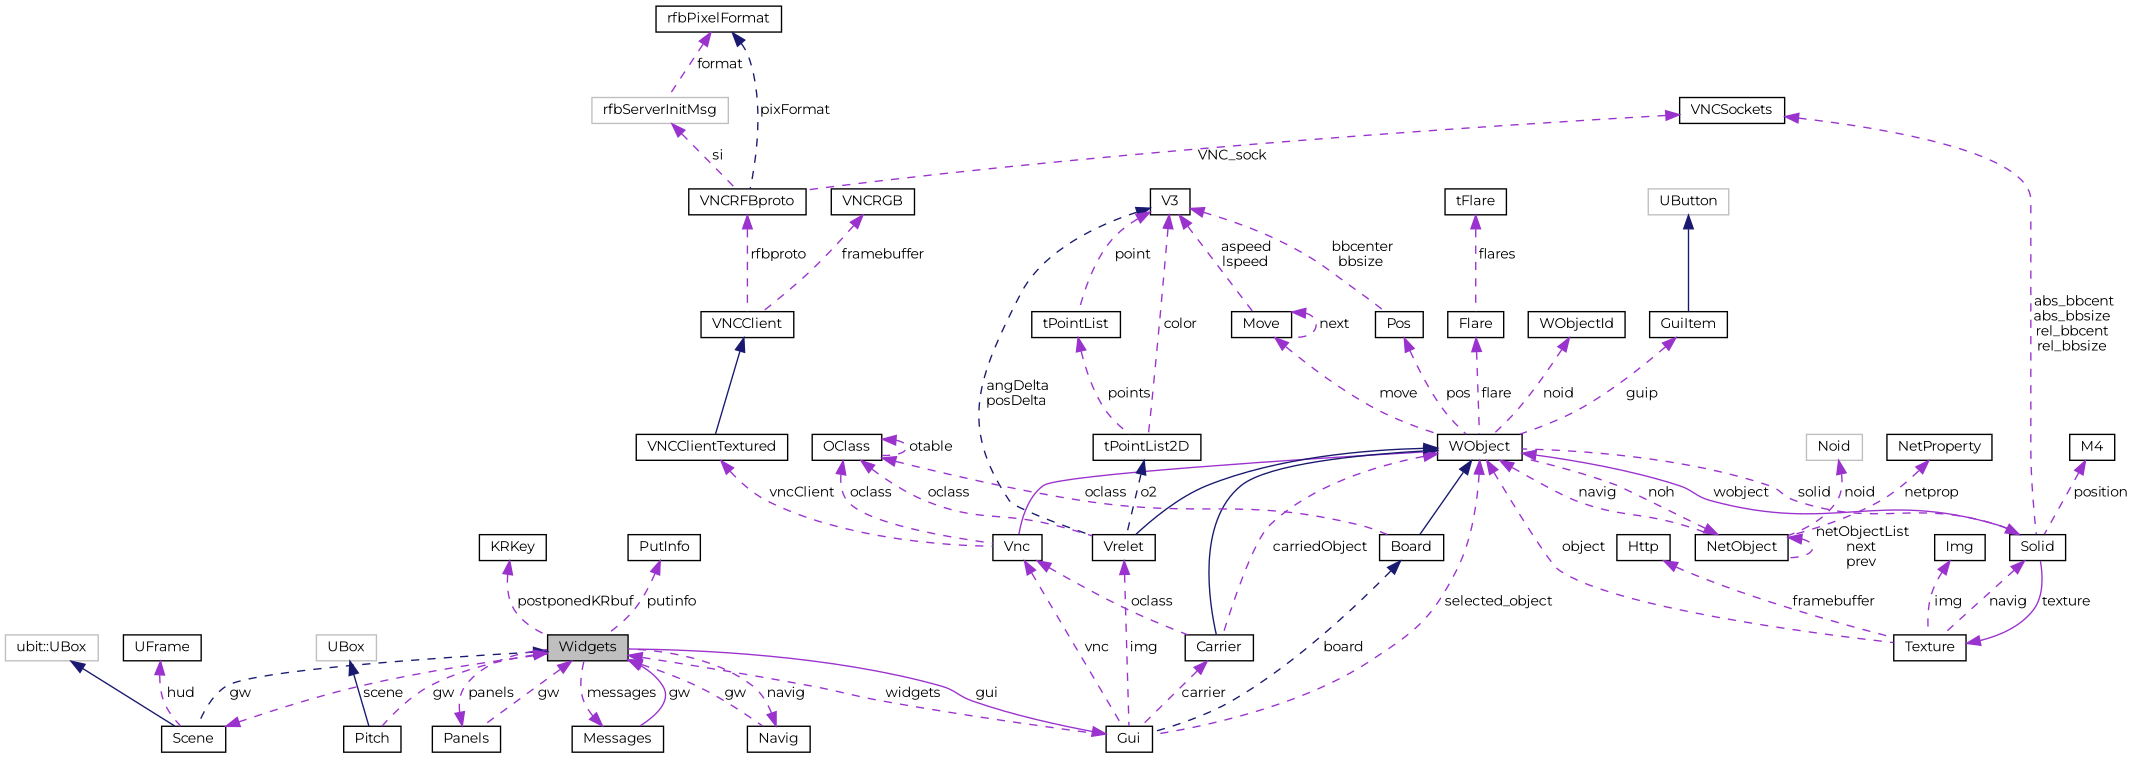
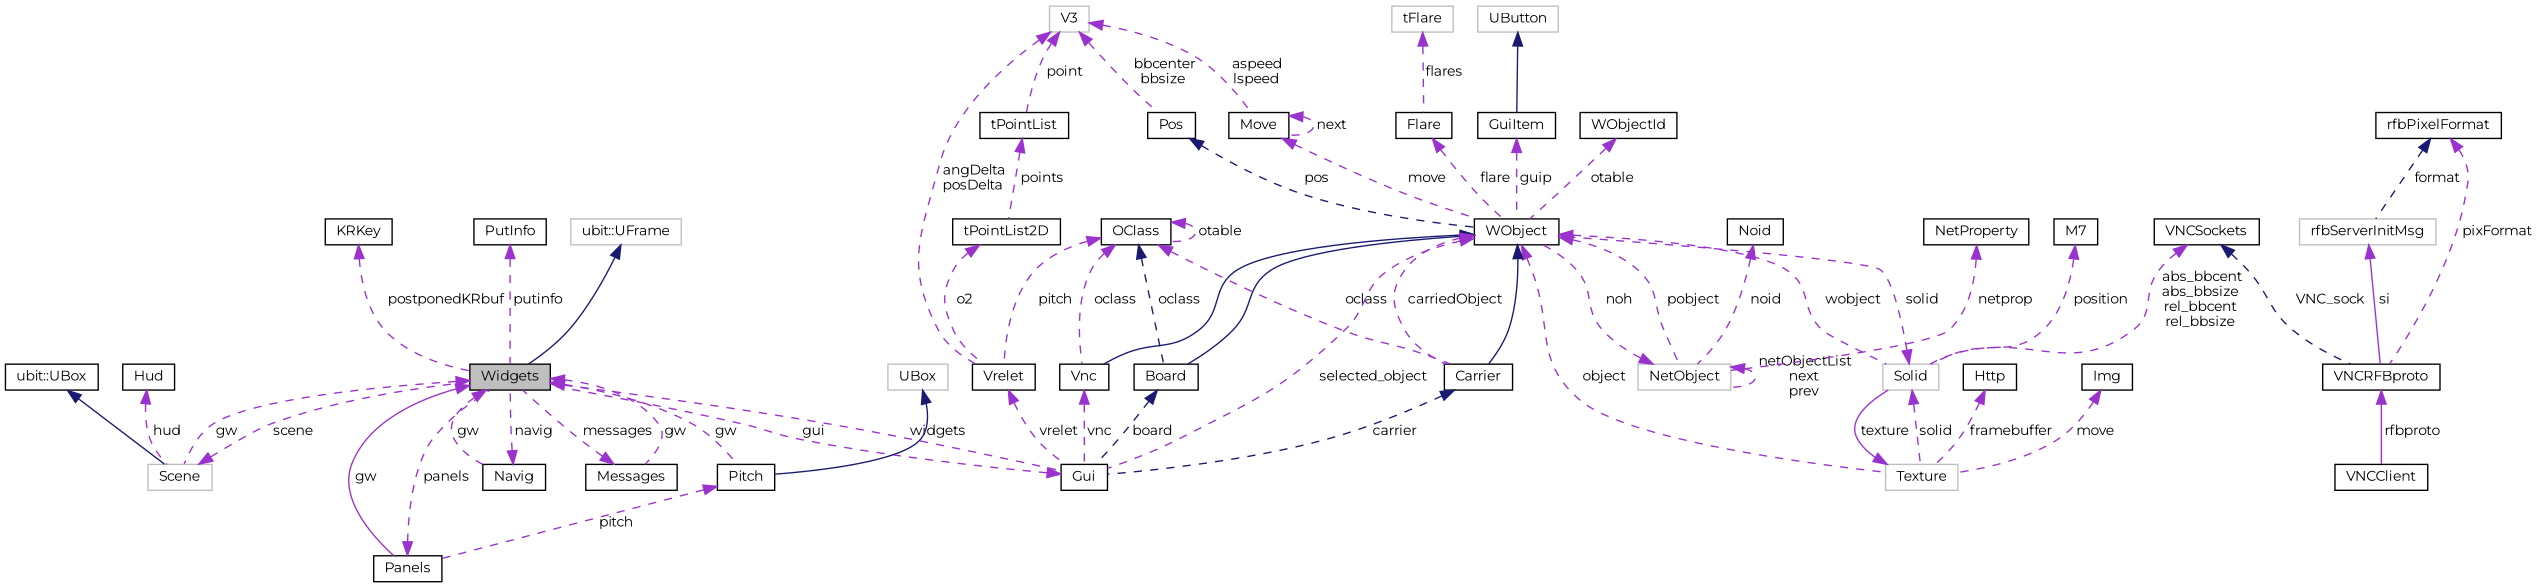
  digraph {
    fontname=Montserrat
    node [color=black fontname=Montserrat fontsize=10 shape=record]
    edge [color=darkorchid3 dir=back fontname=Montserrat fontsize=10 labelfontname=FreeSans labelfontsize=10 style=dashed]
    n1 [fillcolor=grey75 fontcolor=black height=0.2 label=Widgets style=filled width=0.4]
    n2 [height=0.2 label=Messages width=0.4]
-   n3 [height=0.2 label=Scene width=0.4]
+   n3 [color=grey75 height=0.2 label=Scene width=0.4]
    n4 [height=0.2 label=Gui width=0.4]
    n5 [height=0.2 label=Navig width=0.4]
    n6 [height=0.2 label=Panels width=0.4]
    n7 [height=0.2 label=Pitch width=0.4]
+   n8 [color=grey75 height=0.2 label="ubit::UFrame" width=0.4]
    n9 [height=0.2 label=KRKey width=0.4]
-   n10 [color=grey75 height=0.2 label="ubit::UBox" width=0.4]
-   n11 [height=0.2 label=UFrame width=0.4]
+   n10 [height=0.2 label="ubit::UBox" width=0.4]
+   n11 [height=0.2 label=Hud width=0.4]
    n12 [height=0.2 label=Board width=0.4]
    n13 [height=0.2 label=WObject width=0.4]
-   n14 [height=0.2 label=NetObject width=0.4]
-   n15 [height=0.2 label=Solid width=0.4]
-   n16 [height=0.2 label=Texture width=0.4]
+   n14 [color=grey75 height=0.2 label=NetObject width=0.4]
+   n15 [color=grey75 height=0.2 label=Solid width=0.4]
+   n16 [color=grey75 height=0.2 label=Texture width=0.4]
    n17 [height=0.2 label=Vnc width=0.4]
    n18 [height=0.2 label=Carrier width=0.4]
    n19 [height=0.2 label=Vrelet width=0.4]
    n20 [height=0.2 label=Move width=0.4]
-   n21 [height=0.2 label=V3 width=0.4]
+   n21 [color=grey75 height=0.2 label=V3 width=0.4]
    n22 [height=0.2 label=Pos width=0.4]
    n23 [height=0.2 label=tPointList2D width=0.4]
    n24 [height=0.2 label=tPointList width=0.4]
    n25 [height=0.2 label=WObjectId width=0.4]
    n26 [height=0.2 label=NetProperty width=0.4]
-   n27 [color=grey75 height=0.2 label=Noid width=0.4]
+   n27 [height=0.2 label=Noid width=0.4]
    n28 [height=0.2 label=Http width=0.4]
    n29 [height=0.2 label=Img width=0.4]
-   n30 [height=0.2 label=M4 width=0.4]
+   n30 [height=0.2 label=M7 width=0.4]
    n31 [height=0.2 label=GuiItem width=0.4]
    n32 [color=grey75 height=0.2 label=UButton width=0.4]
    n33 [height=0.2 label=Flare width=0.4]
-   n34 [height=0.2 label=tFlare width=0.4]
+   n34 [color=grey75 height=0.2 label=tFlare width=0.4]
    n35 [height=0.2 label=OClass width=0.4]
-   n36 [height=0.2 label=VNCClientTextured width=0.4]
    n37 [height=0.2 label=VNCClient width=0.4]
-   n38 [height=0.2 label=VNCRGB width=0.4]
    n39 [height=0.2 label=VNCRFBproto width=0.4]
    n40 [color=grey75 height=0.2 label=rfbServerInitMsg width=0.4]
    n41 [height=0.2 label=rfbPixelFormat width=0.4]
    n42 [height=0.2 label=VNCSockets width=0.4]
    n43 [height=0.2 label=PutInfo width=0.4]
    n44 [color=grey75 height=0.2 label=UBox width=0.4]
-   n1 -> n2 [label=" gw" style=solid]
-   n1 -> n3 [color=midnightblue label=" gw"]
+   n1 -> n2 [label=" gw"]
+   n1 -> n3 [label=" gw"]
    n1 -> n4 [label=" widgets"]
    n1 -> n5 [label=" gw"]
-   n1 -> n6 [label=" gw"]
+   n1 -> n6 [label=" gw" style=solid]
    n1 -> n7 [label=" gw"]
    n2 -> n1 [label=" messages"]
    n3 -> n1 [label=" scene"]
-   n4 -> n1 [label=" gui" style=solid]
+   n4 -> n1 [label=" gui"]
    n5 -> n1 [label=" navig"]
    n6 -> n1 [label=" panels"]
+   n7 -> n6 [label=" pitch"]
+   n8 -> n1 [color=midnightblue style=solid]
    n9 -> n1 [label=" postponedKRbuf"]
    n10 -> n3 [color=midnightblue style=solid]
    n11 -> n3 [label=" hud"]
    n12 -> n4 [color=midnightblue label=" board"]
    n13 -> n4 [label=" selected_object"]
    n13 -> n12 [color=midnightblue style=solid]
-   n13 -> n14 [label=" navig"]
-   n13 -> n15 [label=" wobject" style=solid]
+   n13 -> n14 [label=" pobject"]
+   n13 -> n15 [label=" wobject"]
    n13 -> n16 [label=" object"]
-   n13 -> n17 [style=solid]
+   n13 -> n17 [color=midnightblue style=solid]
    n13 -> n18 [color=midnightblue style=solid]
    n13 -> n18 [label=" carriedObject"]
-   n13 -> n19 [color=midnightblue style=solid]
    n14 -> n13 [label=" noh"]
    n14 -> n14 [label=" netObjectList\nnext\nprev"]
    n15 -> n13 [label=" solid"]
-   n15 -> n16 [label=" navig"]
+   n15 -> n16 [label=" solid"]
    n16 -> n15 [label=" texture" style=solid]
    n17 -> n4 [label=" vnc"]
-   n18 -> n4 [label=" carrier"]
-   n19 -> n4 [label=" img"]
+   n18 -> n4 [color=midnightblue label=" carrier"]
+   n19 -> n4 [label=" vrelet"]
    n20 -> n13 [label=" move"]
    n20 -> n20 [label=" next"]
-   n21 -> n19 [color=midnightblue label=" angDelta\nposDelta"]
+   n21 -> n19 [label=" angDelta\nposDelta"]
    n21 -> n20 [label=" aspeed\nlspeed"]
    n21 -> n22 [label=" bbcenter\nbbsize"]
-   n21 -> n23 [label=" color"]
    n21 -> n24 [label=" point"]
-   n22 -> n13 [label=" pos"]
-   n23 -> n19 [color=midnightblue label=" o2"]
+   n22 -> n13 [color=midnightblue label=" pos"]
+   n23 -> n19 [label=" o2"]
    n24 -> n23 [label=" points"]
-   n25 -> n13 [label=" noid"]
+   n25 -> n13 [label=" otable"]
    n26 -> n14 [label=" netprop"]
    n27 -> n14 [label=" noid"]
    n28 -> n16 [label=" framebuffer"]
-   n29 -> n16 [label=" img"]
+   n29 -> n16 [label=" move"]
    n30 -> n15 [label=" position"]
    n31 -> n13 [label=" guip"]
    n32 -> n31 [color=midnightblue style=solid]
    n33 -> n13 [label=" flare"]
    n34 -> n33 [label=" flares"]
-   n35 -> n12 [label=" oclass"]
+   n35 -> n12 [color=midnightblue label=" oclass"]
    n35 -> n17 [label=" oclass"]
-   n17 -> n18 [label=" oclass"]
-   n35 -> n19 [label=" oclass"]
+   n35 -> n18 [label=" oclass"]
+   n35 -> n19 [label=" pitch"]
    n35 -> n35 [label=" otable"]
-   n36 -> n17 [label=" vncClient"]
-   n37 -> n36 [color=midnightblue style=solid]
-   n38 -> n37 [label=" framebuffer"]
-   n39 -> n37 [label=" rfbproto"]
-   n40 -> n39 [label=" si"]
-   n41 -> n39 [color=midnightblue label=" pixFormat"]
-   n41 -> n40 [label=" format"]
+   n39 -> n37 [label=" rfbproto" style=solid]
+   n40 -> n39 [label=" si" style=solid]
+   n41 -> n39 [label=" pixFormat"]
+   n41 -> n40 [color=midnightblue label=" format"]
    n42 -> n15 [label=" abs_bbcent\nabs_bbsize\nrel_bbcent\nrel_bbsize"]
-   n42 -> n39 [label=" VNC_sock"]
+   n42 -> n39 [color=midnightblue label=" VNC_sock"]
    n43 -> n1 [label=" putinfo"]
    n44 -> n7 [color=midnightblue style=solid]
  }
